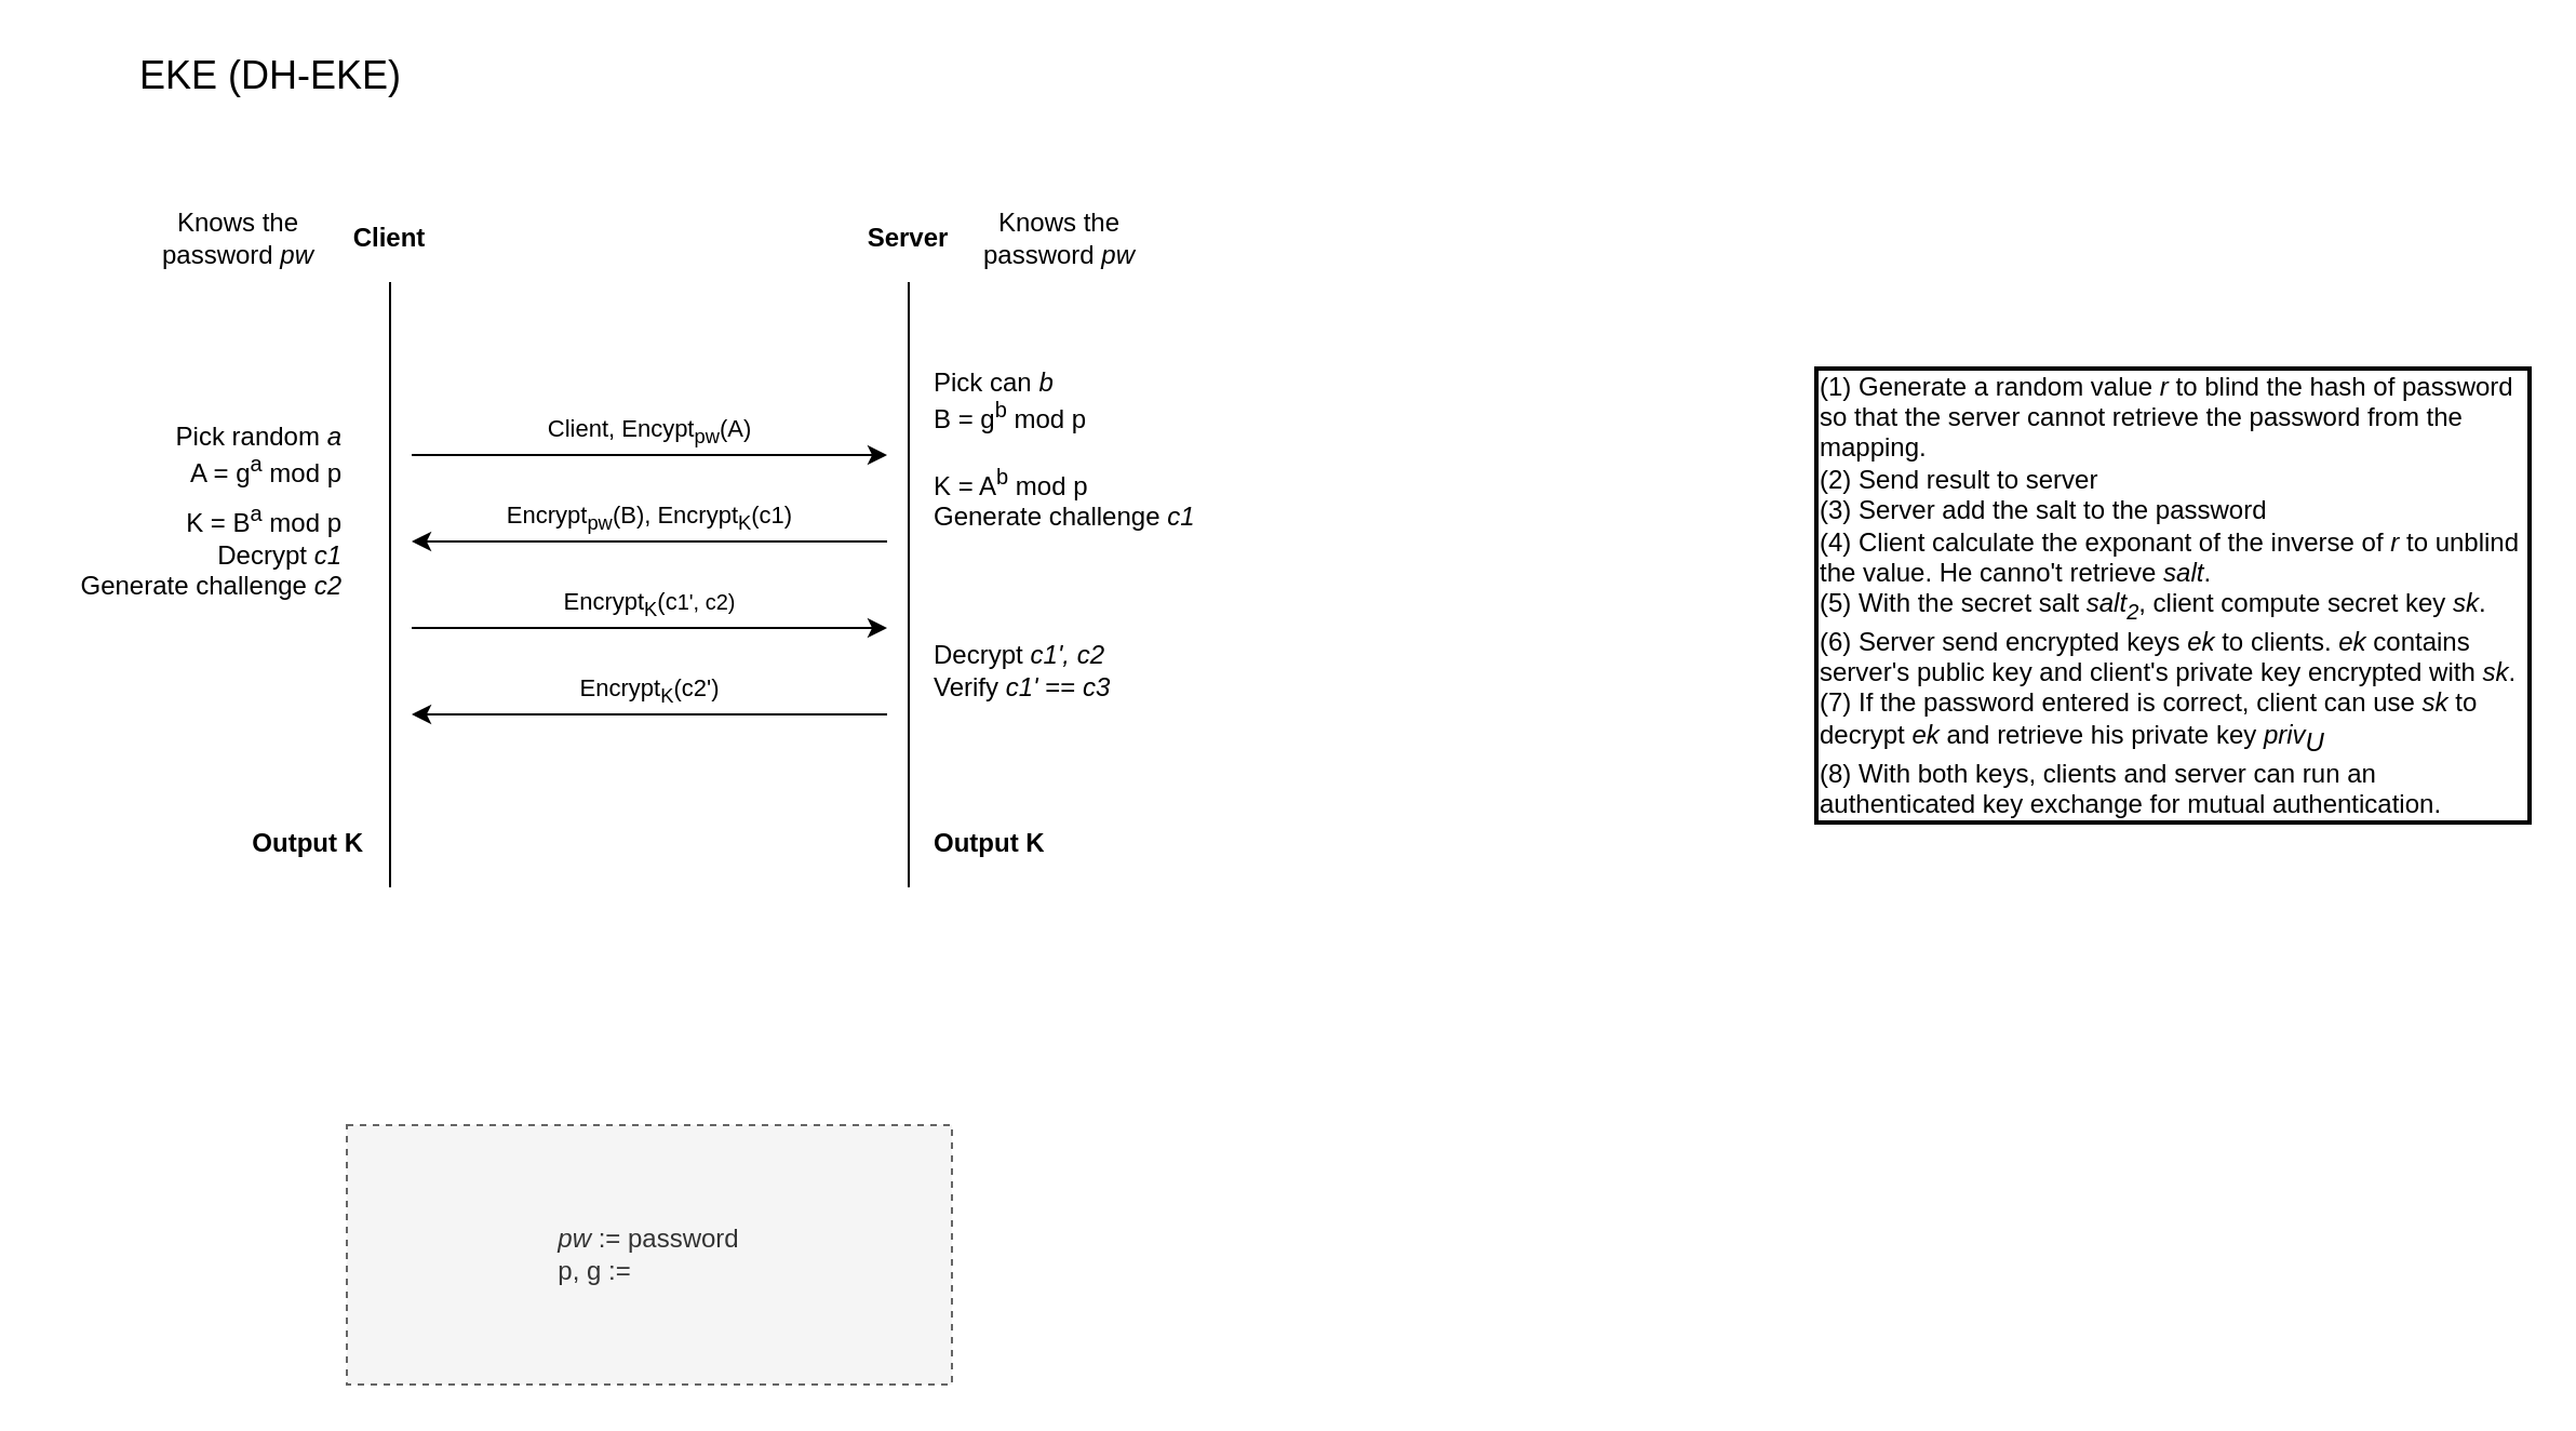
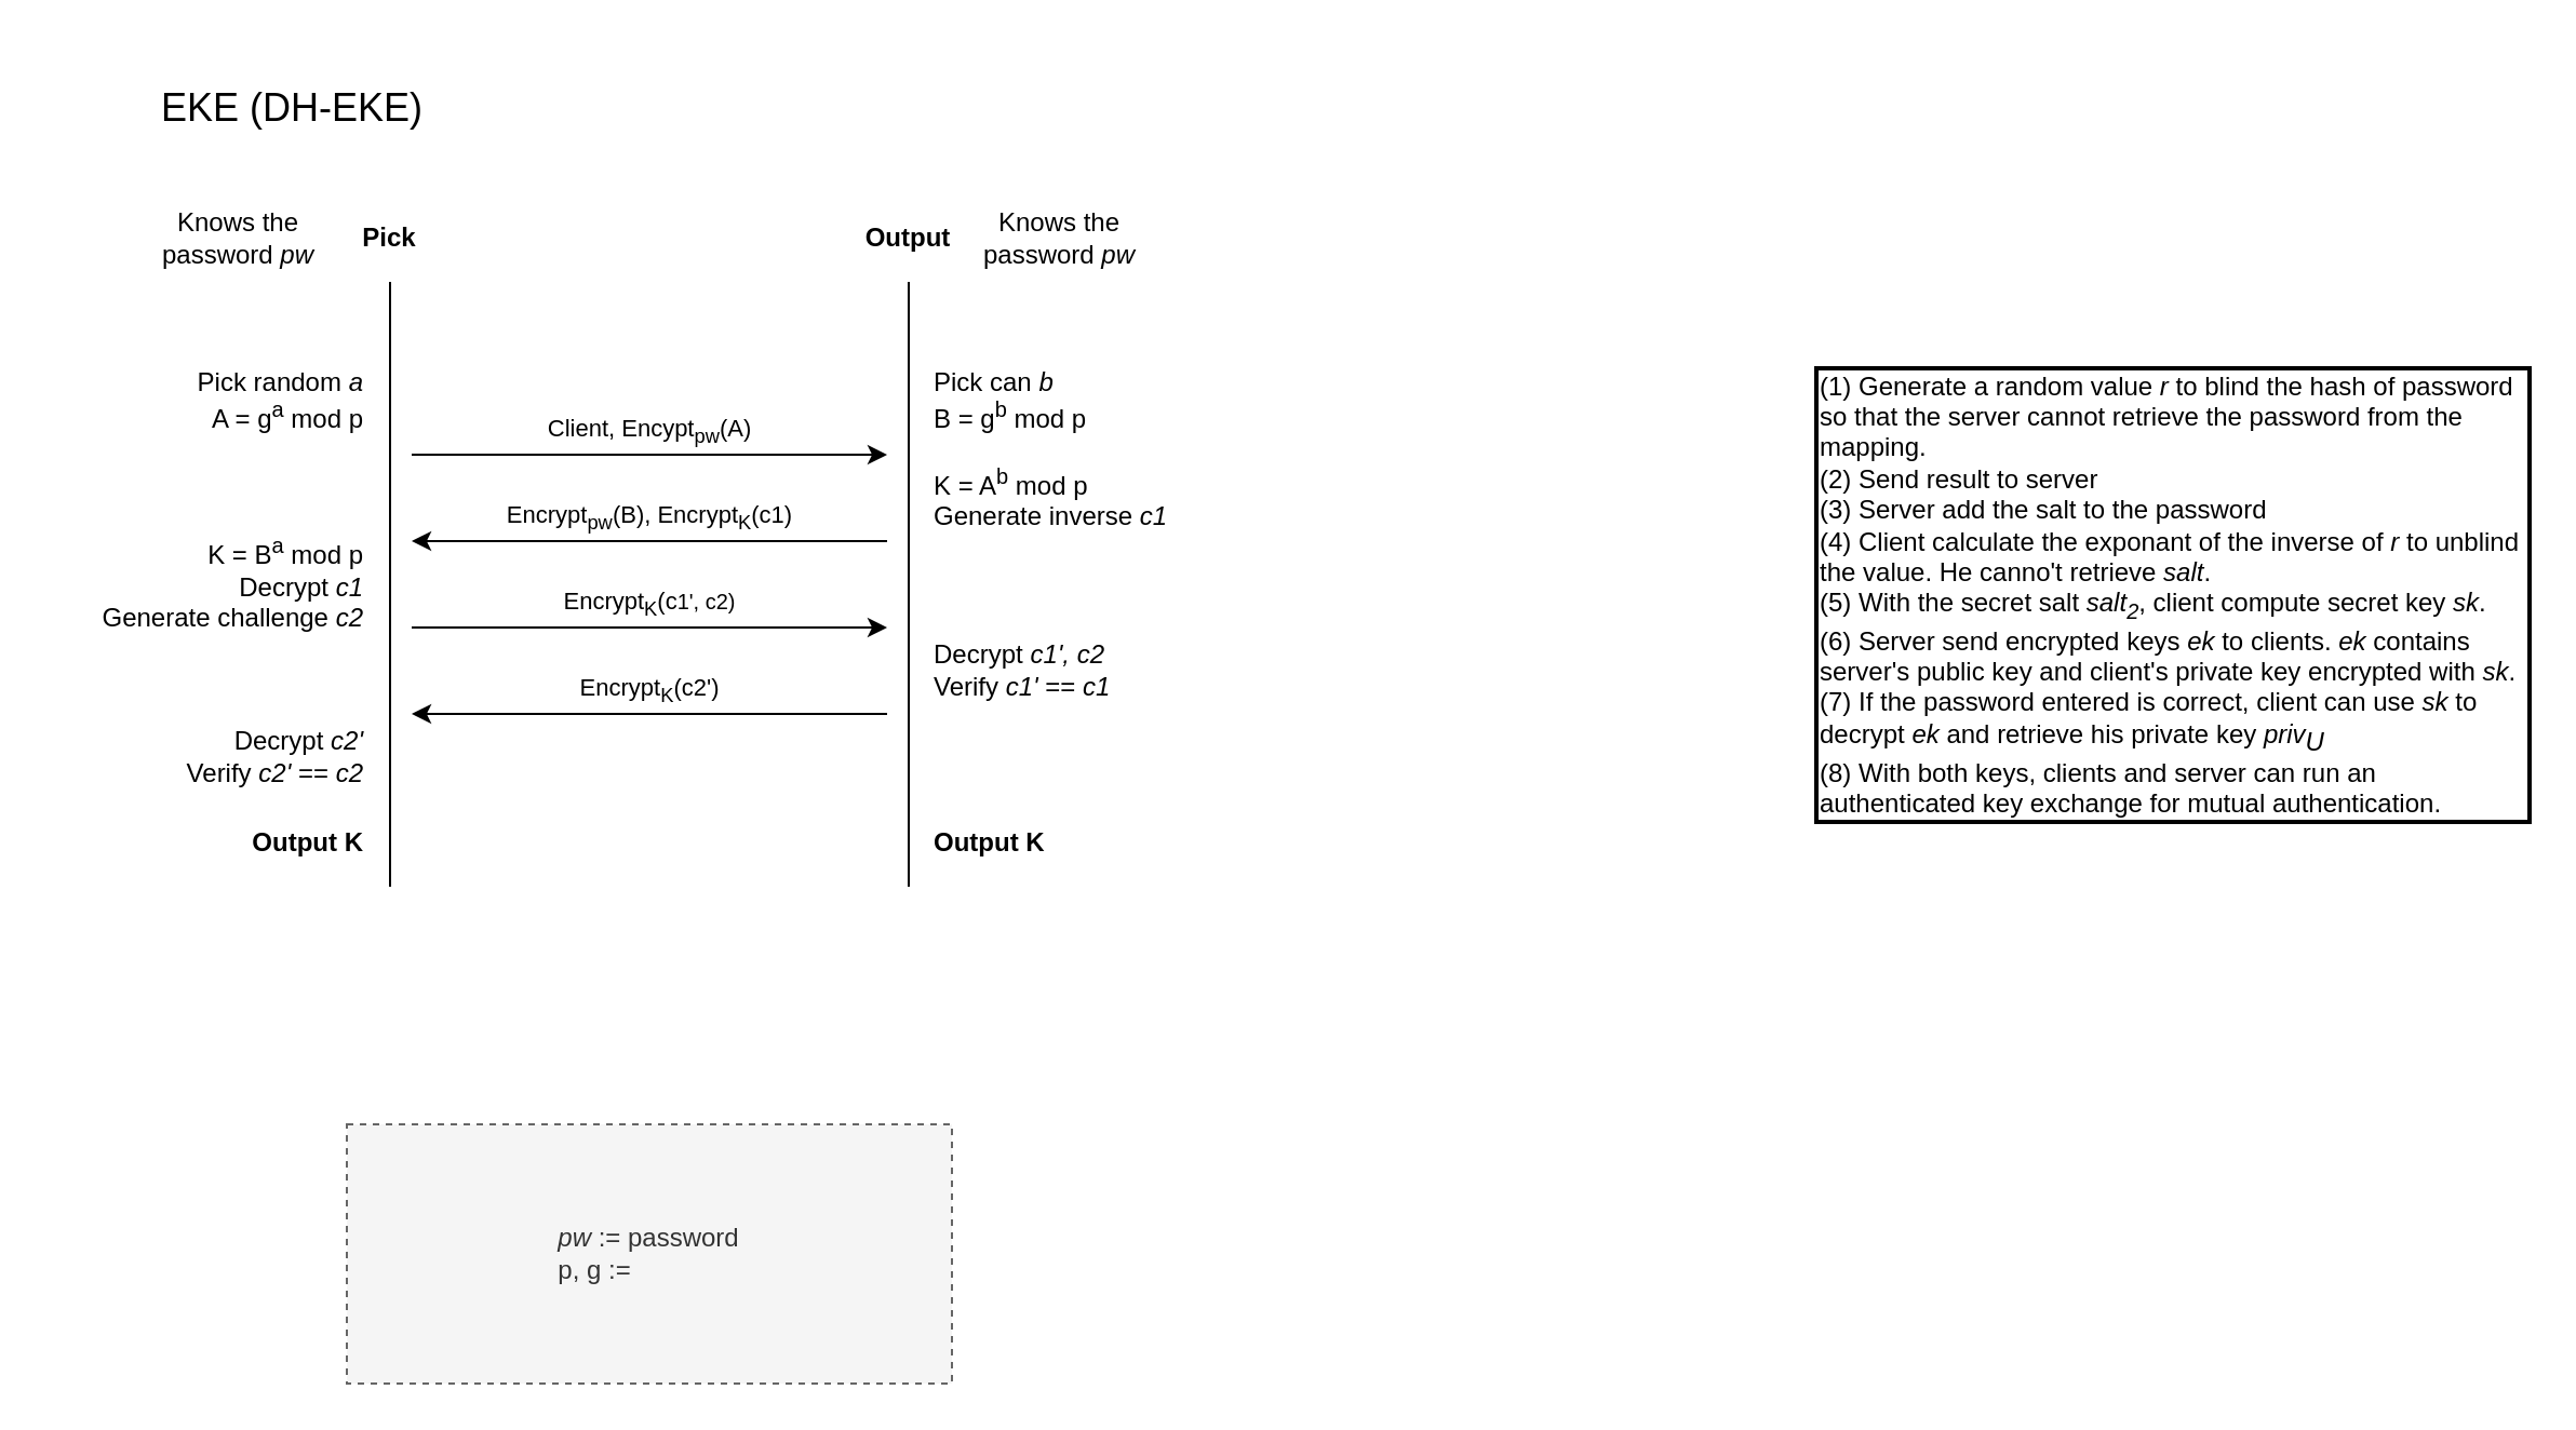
  <mxCell id="0" />
  <mxCell id="1" parent="0" />
  <mxCell id="2" value="Client, Encypt&lt;sub&gt;pw&lt;/sub&gt;(A)" style="endArrow=classic;html=1;labelBackgroundColor=none;" parent="1" edge="1"><mxGeometry y="10" width="50" height="50" relative="1" as="geometry"><mxPoint x="190" y="210" as="sourcePoint" /><mxPoint x="410" y="210" as="targetPoint" /><mxPoint as="offset" /></mxGeometry></mxCell>
- <mxCell id="3" value="&lt;b&gt;Client&lt;/b&gt;" style="text;html=1;strokeColor=none;fillColor=none;align=center;verticalAlign=middle;whiteSpace=wrap;rounded=0;" parent="1" vertex="1"><mxGeometry x="150" y="100" width="60" height="20" as="geometry" /></mxCell>
- <mxCell id="4" value="&lt;b&gt;Server&lt;/b&gt;" style="text;html=1;strokeColor=none;fillColor=none;align=center;verticalAlign=middle;whiteSpace=wrap;rounded=0;" parent="1" vertex="1"><mxGeometry x="390" y="100" width="60" height="20" as="geometry" /></mxCell>
+ <mxCell id="3" value="&lt;b&gt;Pick&lt;/b&gt;" style="text;html=1;strokeColor=none;fillColor=none;align=center;verticalAlign=middle;whiteSpace=wrap;rounded=0;" parent="1" vertex="1"><mxGeometry x="150" y="100" width="60" height="20" as="geometry" /></mxCell>
+ <mxCell id="4" value="&lt;b&gt;Output&lt;/b&gt;" style="text;html=1;strokeColor=none;fillColor=none;align=center;verticalAlign=middle;whiteSpace=wrap;rounded=0;" parent="1" vertex="1"><mxGeometry x="390" y="100" width="60" height="20" as="geometry" /></mxCell>
  <mxCell id="5" value="" style="endArrow=none;html=1;" parent="1" edge="1"><mxGeometry width="50" height="50" relative="1" as="geometry"><mxPoint x="180" y="410" as="sourcePoint" /><mxPoint x="180" y="130" as="targetPoint" /></mxGeometry></mxCell>
- <mxCell id="6" value="Pick random&amp;nbsp;&lt;i&gt;a&lt;/i&gt;&lt;br&gt;A = g&lt;sup&gt;a&lt;/sup&gt; mod p" style="text;html=1;strokeColor=none;fillColor=none;align=right;verticalAlign=middle;whiteSpace=wrap;rounded=0;" parent="1" vertex="1"><mxGeometry x="80" y="195" width="80" height="30" as="geometry" /></mxCell>
+ <mxCell id="6" value="Pick random&amp;nbsp;&lt;i&gt;a&lt;/i&gt;&lt;br&gt;A = g&lt;sup&gt;a&lt;/sup&gt; mod p" style="text;html=1;strokeColor=none;fillColor=none;align=right;verticalAlign=middle;whiteSpace=wrap;rounded=0;" parent="1" vertex="1"><mxGeometry x="90" y="170" width="80" height="30" as="geometry" /></mxCell>
  <mxCell id="7" value="" style="endArrow=none;html=1;" parent="1" edge="1"><mxGeometry width="50" height="50" relative="1" as="geometry"><mxPoint x="420" y="410" as="sourcePoint" /><mxPoint x="420" y="130" as="targetPoint" /></mxGeometry></mxCell>
  <mxCell id="8" value="Knows the password &lt;i&gt;pw&lt;/i&gt;" style="text;html=1;strokeColor=none;fillColor=none;align=center;verticalAlign=middle;whiteSpace=wrap;rounded=0;fontColor=#000000;" parent="1" vertex="1"><mxGeometry x="70" y="90" width="80" height="40" as="geometry" /></mxCell>
  <mxCell id="9" value="Encrypt&lt;sub&gt;pw&lt;/sub&gt;(B), Encrypt&lt;sub&gt;K&lt;/sub&gt;(c1)" style="endArrow=classic;html=1;labelBackgroundColor=none;" parent="1" edge="1"><mxGeometry y="-10" width="50" height="50" relative="1" as="geometry"><mxPoint x="410" y="250" as="sourcePoint" /><mxPoint x="190" y="250" as="targetPoint" /><mxPoint as="offset" /></mxGeometry></mxCell>
  <mxCell id="10" value="&lt;div style=&quot;text-align: left&quot;&gt;&lt;i&gt;pw&lt;/i&gt;&lt;span&gt;&amp;nbsp;:= password&lt;/span&gt;&lt;br&gt;&lt;/div&gt;&lt;div style=&quot;text-align: left&quot;&gt;&lt;span&gt;p, g :=&lt;/span&gt;&lt;/div&gt;" style="rounded=0;whiteSpace=wrap;html=1;shadow=0;fontColor=#333333;strokeColor=#666666;strokeWidth=1;fillColor=#f5f5f5;dashed=1;" parent="1" vertex="1"><mxGeometry x="160" y="520" width="280" height="120" as="geometry" /></mxCell>
  <mxCell id="11" value="(1) Generate a random value &lt;i&gt;r&lt;/i&gt;&amp;nbsp;to blind the hash of password so that the server cannot retrieve the password from the mapping.&lt;br&gt;(2) Send result to server&lt;br&gt;(3) Server add the salt to the password&lt;br&gt;(4) Client calculate the exponant of the inverse of &lt;i&gt;r&lt;/i&gt;&amp;nbsp;to unblind the value. He canno't retrieve &lt;i&gt;salt&lt;/i&gt;.&lt;br&gt;(5) With the secret salt &lt;i&gt;salt&lt;sub&gt;2&lt;/sub&gt;&lt;/i&gt;, client compute secret key &lt;i&gt;sk&lt;/i&gt;.&lt;br&gt;(6) Server send encrypted keys &lt;i&gt;ek&lt;/i&gt; to clients. &lt;i&gt;ek&lt;/i&gt;&amp;nbsp;contains server's public key and client's private key encrypted with &lt;i&gt;sk&lt;/i&gt;.&lt;br&gt;(7) If the password entered is correct, client can use &lt;i&gt;sk&lt;/i&gt;&amp;nbsp;to decrypt &lt;i&gt;ek&lt;/i&gt;&amp;nbsp;and retrieve his private key &lt;i&gt;priv&lt;/i&gt;&lt;i style=&quot;vertical-align: sub&quot;&gt;U&lt;br&gt;&lt;/i&gt;(8) With both keys, clients and server can run an authenticated key exchange for mutual authentication." style="rounded=0;whiteSpace=wrap;html=1;shadow=0;fontColor=#000000;strokeColor=default;strokeWidth=2;fillColor=none;gradientColor=none;align=left;" parent="1" vertex="1"><mxGeometry x="840" y="170" width="330" height="210" as="geometry" /></mxCell>
- <mxCell id="12" value="&lt;font style=&quot;font-size: 18px&quot;&gt;EKE (DH-EKE)&lt;/font&gt;" style="text;html=1;strokeColor=none;fillColor=none;align=center;verticalAlign=middle;whiteSpace=wrap;rounded=0;" parent="1" vertex="1"><mxGeometry x="20" y="20" width="210" height="30" as="geometry" /></mxCell>
+ <mxCell id="12" value="&lt;font style=&quot;font-size: 18px&quot;&gt;EKE (DH-EKE)&lt;/font&gt;" style="text;html=1;strokeColor=none;fillColor=none;align=center;verticalAlign=middle;whiteSpace=wrap;rounded=0;" parent="1" vertex="1"><mxGeometry x="30" y="35" width="210" height="30" as="geometry" /></mxCell>
  <mxCell id="13" value="Knows the password &lt;i&gt;pw&lt;/i&gt;" style="text;html=1;strokeColor=none;fillColor=none;align=center;verticalAlign=middle;whiteSpace=wrap;rounded=0;fontColor=#000000;" vertex="1" parent="1"><mxGeometry x="450" y="90" width="80" height="40" as="geometry" /></mxCell>
- <mxCell id="14" value="K = A&lt;sup&gt;b&lt;/sup&gt;&amp;nbsp;mod p&lt;br&gt;Generate challenge &lt;i&gt;c1&lt;/i&gt;" style="text;html=1;strokeColor=none;fillColor=none;align=left;verticalAlign=middle;whiteSpace=wrap;rounded=0;" vertex="1" parent="1"><mxGeometry x="430" y="210" width="130" height="40" as="geometry" /></mxCell>
- <mxCell id="15" value="K = B&lt;sup&gt;a&lt;/sup&gt;&amp;nbsp;mod p&lt;br&gt;Decrypt &lt;i&gt;c1&lt;/i&gt;&lt;br&gt;Generate challenge &lt;i&gt;c2&lt;/i&gt;" style="text;html=1;strokeColor=none;fillColor=none;align=right;verticalAlign=middle;whiteSpace=wrap;rounded=0;" vertex="1" parent="1"><mxGeometry x="30" y="235" width="130" height="40" as="geometry" /></mxCell>
+ <mxCell id="14" value="K = A&lt;sup&gt;b&lt;/sup&gt;&amp;nbsp;mod p&lt;br&gt;Generate inverse &lt;i&gt;c1&lt;/i&gt;" style="text;html=1;strokeColor=none;fillColor=none;align=left;verticalAlign=middle;whiteSpace=wrap;rounded=0;" vertex="1" parent="1"><mxGeometry x="430" y="210" width="130" height="40" as="geometry" /></mxCell>
+ <mxCell id="15" value="K = B&lt;sup&gt;a&lt;/sup&gt;&amp;nbsp;mod p&lt;br&gt;Decrypt &lt;i&gt;c1&lt;/i&gt;&lt;br&gt;Generate challenge &lt;i&gt;c2&lt;/i&gt;" style="text;html=1;strokeColor=none;fillColor=none;align=right;verticalAlign=middle;whiteSpace=wrap;rounded=0;" vertex="1" parent="1"><mxGeometry x="40" y="250" width="130" height="40" as="geometry" /></mxCell>
  <mxCell id="16" value="Encrypt&lt;sub&gt;K&lt;/sub&gt;(c&lt;font size=&quot;1&quot;&gt;1', c2)&lt;/font&gt;" style="endArrow=classic;html=1;labelBackgroundColor=none;" edge="1" parent="1"><mxGeometry y="10" width="50" height="50" relative="1" as="geometry"><mxPoint x="190" y="290" as="sourcePoint" /><mxPoint x="410" y="290" as="targetPoint" /><mxPoint as="offset" /></mxGeometry></mxCell>
  <mxCell id="17" value="Encrypt&lt;sub&gt;K&lt;/sub&gt;(c2')" style="endArrow=classic;html=1;labelBackgroundColor=none;" edge="1" parent="1"><mxGeometry y="-10" width="50" height="50" relative="1" as="geometry"><mxPoint x="410" y="330" as="sourcePoint" /><mxPoint x="190" y="330" as="targetPoint" /><mxPoint as="offset" /></mxGeometry></mxCell>
- <mxCell id="18" value="Decrypt &lt;i&gt;c1', c2&lt;/i&gt;&lt;br&gt;Verify &lt;i&gt;c1'&lt;/i&gt; == &lt;i&gt;c3&lt;/i&gt;" style="text;html=1;strokeColor=none;fillColor=none;align=left;verticalAlign=middle;whiteSpace=wrap;rounded=0;" vertex="1" parent="1"><mxGeometry x="430" y="290" width="110" height="40" as="geometry" /></mxCell>
+ <mxCell id="18" value="Decrypt &lt;i&gt;c1', c2&lt;/i&gt;&lt;br&gt;Verify &lt;i&gt;c1'&lt;/i&gt; == &lt;i&gt;c1&lt;/i&gt;" style="text;html=1;strokeColor=none;fillColor=none;align=left;verticalAlign=middle;whiteSpace=wrap;rounded=0;" vertex="1" parent="1"><mxGeometry x="430" y="290" width="110" height="40" as="geometry" /></mxCell>
+ <mxCell id="19" value="Decrypt &lt;i&gt;c2'&lt;/i&gt;&lt;br&gt;Verify &lt;i&gt;c2'&lt;/i&gt;&amp;nbsp;== &lt;i&gt;c2&lt;/i&gt;" style="text;html=1;strokeColor=none;fillColor=none;align=right;verticalAlign=middle;whiteSpace=wrap;rounded=0;" vertex="1" parent="1"><mxGeometry x="80" y="330" width="90" height="40" as="geometry" /></mxCell>
  <mxCell id="20" value="Pick can &lt;i&gt;b&lt;/i&gt;&lt;br&gt;B = g&lt;sup&gt;b&lt;/sup&gt; mod p" style="text;html=1;strokeColor=none;fillColor=none;align=left;verticalAlign=middle;whiteSpace=wrap;rounded=0;" vertex="1" parent="1"><mxGeometry x="430" y="170" width="130" height="30" as="geometry" /></mxCell>
  <mxCell id="21" value="Output K" style="text;html=1;strokeColor=none;fillColor=none;align=right;verticalAlign=middle;whiteSpace=wrap;rounded=0;fontStyle=1" vertex="1" parent="1"><mxGeometry x="80" y="370" width="90" height="40" as="geometry" /></mxCell>
  <mxCell id="22" value="Output K" style="text;html=1;strokeColor=none;fillColor=none;align=left;verticalAlign=middle;whiteSpace=wrap;rounded=0;fontStyle=1" vertex="1" parent="1"><mxGeometry x="430" y="370" width="90" height="40" as="geometry" /></mxCell>
